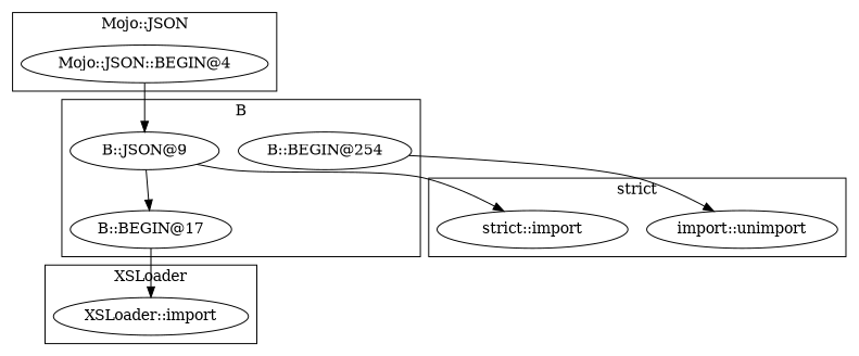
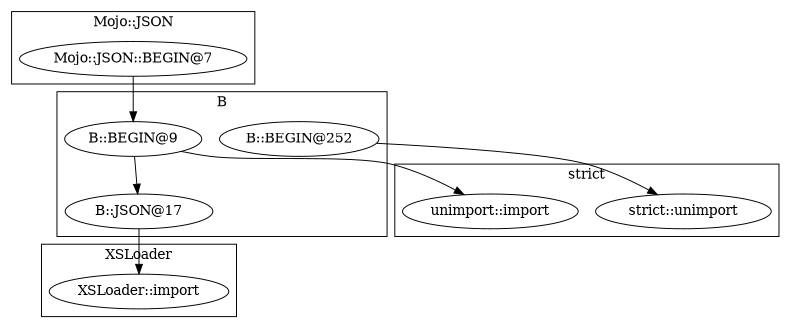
  digraph {
    n1 [label="XSLoader::import"]
-   "strict::import"
-   "strict::unimport" [label="import::unimport"]
-   "Mojo::JSON::BEGIN@4"
-   "B::BEGIN@9" [label="B::JSON@9"]
-   "B::BEGIN@17"
-   "B::BEGIN@254"
+   "strict::import" [label="unimport::import"]
+   "strict::unimport"
+   "Mojo::JSON::BEGIN@4" [label="Mojo::JSON::BEGIN@7"]
+   "B::BEGIN@9"
+   "B::BEGIN@17" [label="B::JSON@17"]
+   "B::BEGIN@254" [label="B::BEGIN@252"]
    subgraph cluster_1 {
      label=XSLoader
      n1
    }
    subgraph cluster_2 {
      label="strict"
      "strict::import"
      "strict::unimport"
    }
    subgraph cluster_3 {
      label="Mojo::JSON"
      "Mojo::JSON::BEGIN@4"
    }
    subgraph cluster_4 {
      label=B
      "B::BEGIN@9"
      "B::BEGIN@17"
      "B::BEGIN@254"
    }
    "Mojo::JSON::BEGIN@4" -> "B::BEGIN@9"
    "B::BEGIN@9" -> "strict::import"
    "B::BEGIN@9" -> "B::BEGIN@17"
    "B::BEGIN@17" -> n1
    "B::BEGIN@254" -> "strict::unimport"
  }
